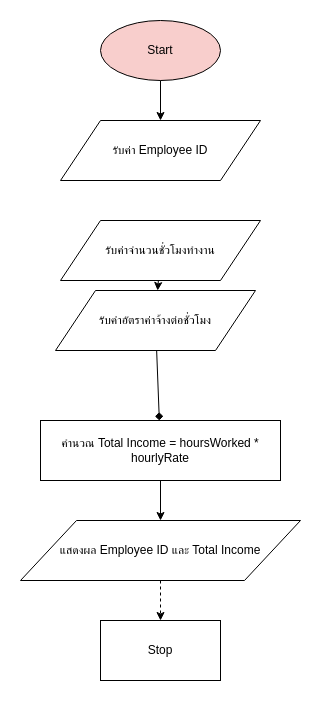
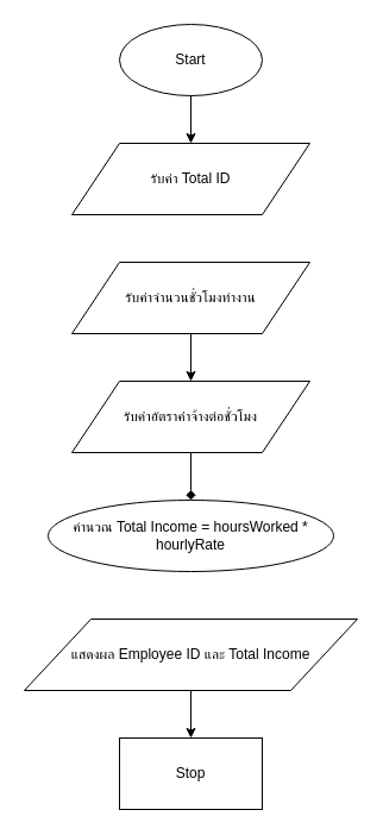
  <mxCell id="0" />
  <mxCell id="1" parent="0" />
- <mxCell id="2" value="Start" style="ellipse;whiteSpace=wrap;html=1;fillColor=#f8cecc;" vertex="1" parent="1"><mxGeometry x="100" y="20" width="120" height="60" as="geometry" /></mxCell>
- <mxCell id="3" value="รับค่า Employee ID" style="shape=parallelogram;whiteSpace=wrap;html=1;" vertex="1" parent="1"><mxGeometry x="60" y="120" width="200" height="60" as="geometry" /></mxCell>
+ <mxCell id="2" value="Start" style="ellipse;whiteSpace=wrap;html=1;" vertex="1" parent="1"><mxGeometry x="100" y="20" width="120" height="60" as="geometry" /></mxCell>
+ <mxCell id="3" value="รับค่า Total ID" style="shape=parallelogram;whiteSpace=wrap;html=1;" vertex="1" parent="1"><mxGeometry x="60" y="120" width="200" height="60" as="geometry" /></mxCell>
  <mxCell id="4" value="รับค่าจำนวนชั่วโมงทำงาน" style="shape=parallelogram;whiteSpace=wrap;html=1;" vertex="1" parent="1"><mxGeometry x="60" y="220" width="200" height="60" as="geometry" /></mxCell>
- <mxCell id="5" value="รับค่าอัตราค่าจ้างต่อชั่วโมง" style="shape=parallelogram;whiteSpace=wrap;html=1;" vertex="1" parent="1"><mxGeometry x="55" y="290" width="200" height="60" as="geometry" /></mxCell>
- <mxCell id="6" value="คำนวณ Total Income = hoursWorked * hourlyRate" style="rounded=0;whiteSpace=wrap;html=1;" vertex="1" parent="1"><mxGeometry x="40" y="420" width="240" height="60" as="geometry" /></mxCell>
+ <mxCell id="5" value="รับค่าอัตราค่าจ้างต่อชั่วโมง" style="shape=parallelogram;whiteSpace=wrap;html=1;" vertex="1" parent="1"><mxGeometry x="60" y="320" width="200" height="60" as="geometry" /></mxCell>
+ <mxCell id="6" value="คำนวณ Total Income = hoursWorked * hourlyRate" style="ellipse;whiteSpace=wrap;html=1;" vertex="1" parent="1"><mxGeometry x="40" y="420" width="240" height="60" as="geometry" /></mxCell>
  <mxCell id="7" value="แสดงผล Employee ID และ Total Income" style="shape=parallelogram;whiteSpace=wrap;html=1;" vertex="1" parent="1"><mxGeometry x="20" y="520" width="280" height="60" as="geometry" /></mxCell>
  <mxCell id="8" value="Stop" style="whiteSpace=wrap;html=1;rounded=0;" vertex="1" parent="1"><mxGeometry x="100" y="620" width="120" height="60" as="geometry" /></mxCell>
  <mxCell id="9" edge="1" parent="1" source="2" target="3"><mxGeometry relative="1" as="geometry" /></mxCell>
  <mxCell id="10" edge="1" parent="1" source="4" target="5"><mxGeometry relative="1" as="geometry" /></mxCell>
  <mxCell id="11" edge="1" parent="1" source="5" target="6" style="endArrow=diamond;"><mxGeometry relative="1" as="geometry" /></mxCell>
- <mxCell id="12" edge="1" parent="1" source="6" target="7"><mxGeometry relative="1" as="geometry" /></mxCell>
- <mxCell id="13" edge="1" parent="1" source="7" target="8" style="dashed=1;"><mxGeometry relative="1" as="geometry" /></mxCell>
+ <mxCell id="13" edge="1" parent="1" source="7" target="8"><mxGeometry relative="1" as="geometry" /></mxCell>
